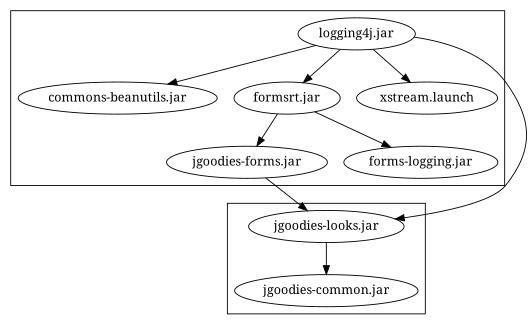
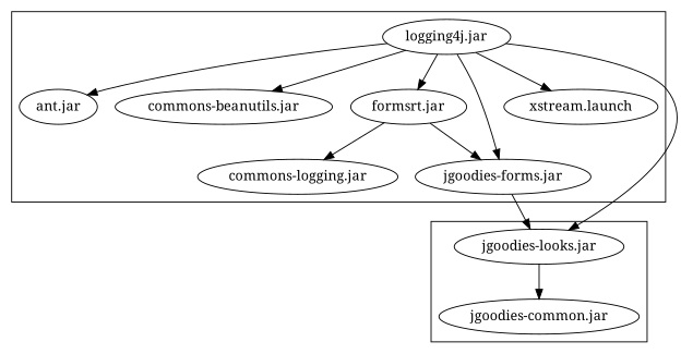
  digraph {
    fontname="Noto Serif"
    node [fontname="Noto Serif"]
    edge [fontname="Noto Serif"]
    n1 [label="logging4j.jar"]
+   "ant.jar"
    "commons-beanutils.jar"
    "formsrt.jar"
    "jgoodies-forms.jar"
    n6 [label="xstream.launch"]
-   "commons-logging.jar" [label="forms-logging.jar"]
+   "commons-logging.jar"
    "jgoodies-looks.jar"
    "jgoodies-common.jar"
    subgraph cluster_1 {
      n1
+     "ant.jar"
      "commons-beanutils.jar"
      "formsrt.jar"
      "jgoodies-forms.jar"
      n6
      "commons-logging.jar"
    }
    subgraph cluster_2 {
      "jgoodies-looks.jar"
      "jgoodies-common.jar"
    }
+   n1 -> "ant.jar"
    n1 -> "commons-beanutils.jar"
    n1 -> "formsrt.jar"
+   n1 -> "jgoodies-forms.jar"
    n1 -> n6
    n1 -> "jgoodies-looks.jar"
    "formsrt.jar" -> "jgoodies-forms.jar"
    "formsrt.jar" -> "commons-logging.jar"
    "jgoodies-forms.jar" -> "jgoodies-looks.jar"
    "jgoodies-looks.jar" -> "jgoodies-common.jar"
  }
